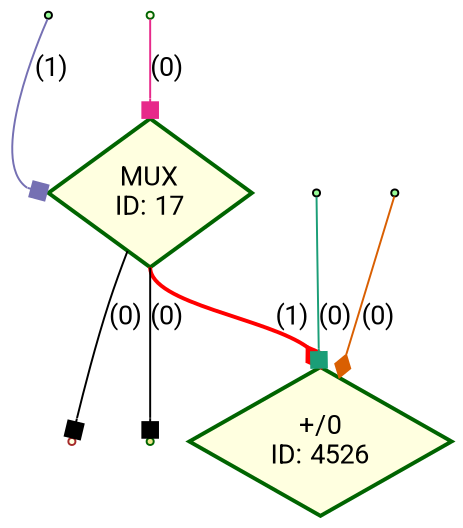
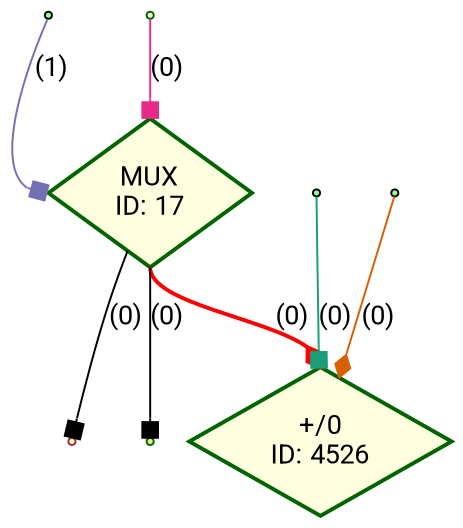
  digraph {
    fontname=Roboto
    node [color=darkgreen fillcolor=lightyellow fontname=Roboto shape=point style=filled]
    edge [arrowhead=box fontname=Roboto]
    n1 [label="+/0\nID: 4526" shape=diamond style="bold, filled,filled"]
    n2 [height=0.5 label="MUX\nID: 17" shape=diamond style="bold, filled,filled"]
    NodeOutput3027 [color=brown]
    NodeCat3924 [fillcolor=khaki]
    NodeConstantRawBits13 [color=black fillcolor=palegreen]
    NodeEqInlined3327 [color=black fillcolor=palegreen]
    NodeRegister4545 [color=black fillcolor=palegreen]
    NodeConstantRawBits10
-   n2 -> n1 [arrowhead=diamond color=red headport=n label="(1)" photon_data="EDGE,SrcNode:17,SrcNodePort:result" style=bold tailport=s]
+   n2 -> n1 [arrowhead=diamond color=red headport=n label="(0)" photon_data="EDGE,SrcNode:17,SrcNodePort:result" style=bold tailport=s]
    n2 -> NodeOutput3027 [label="(0)"]
    n2 -> NodeCat3924 [label="(0)"]
    NodeConstantRawBits13 -> n1 [color="/dark28/1" label="(0)" photon_data="EDGE,SrcNode:13,SrcNodePort:value"]
    NodeEqInlined3327 -> n1 [arrowhead=diamond color="/dark28/2" label="(0)" photon_data="EDGE,SrcNode:3327,SrcNodePort:result"]
    NodeRegister4545 -> n2 [color="/dark28/3" headport=w label="(1)" photon_data="EDGE,SrcNode:4545,SrcNodePort:output"]
    NodeConstantRawBits10 -> n2 [color="/dark28/4" label="(0)" photon_data="EDGE,SrcNode:10,SrcNodePort:value"]
  }
